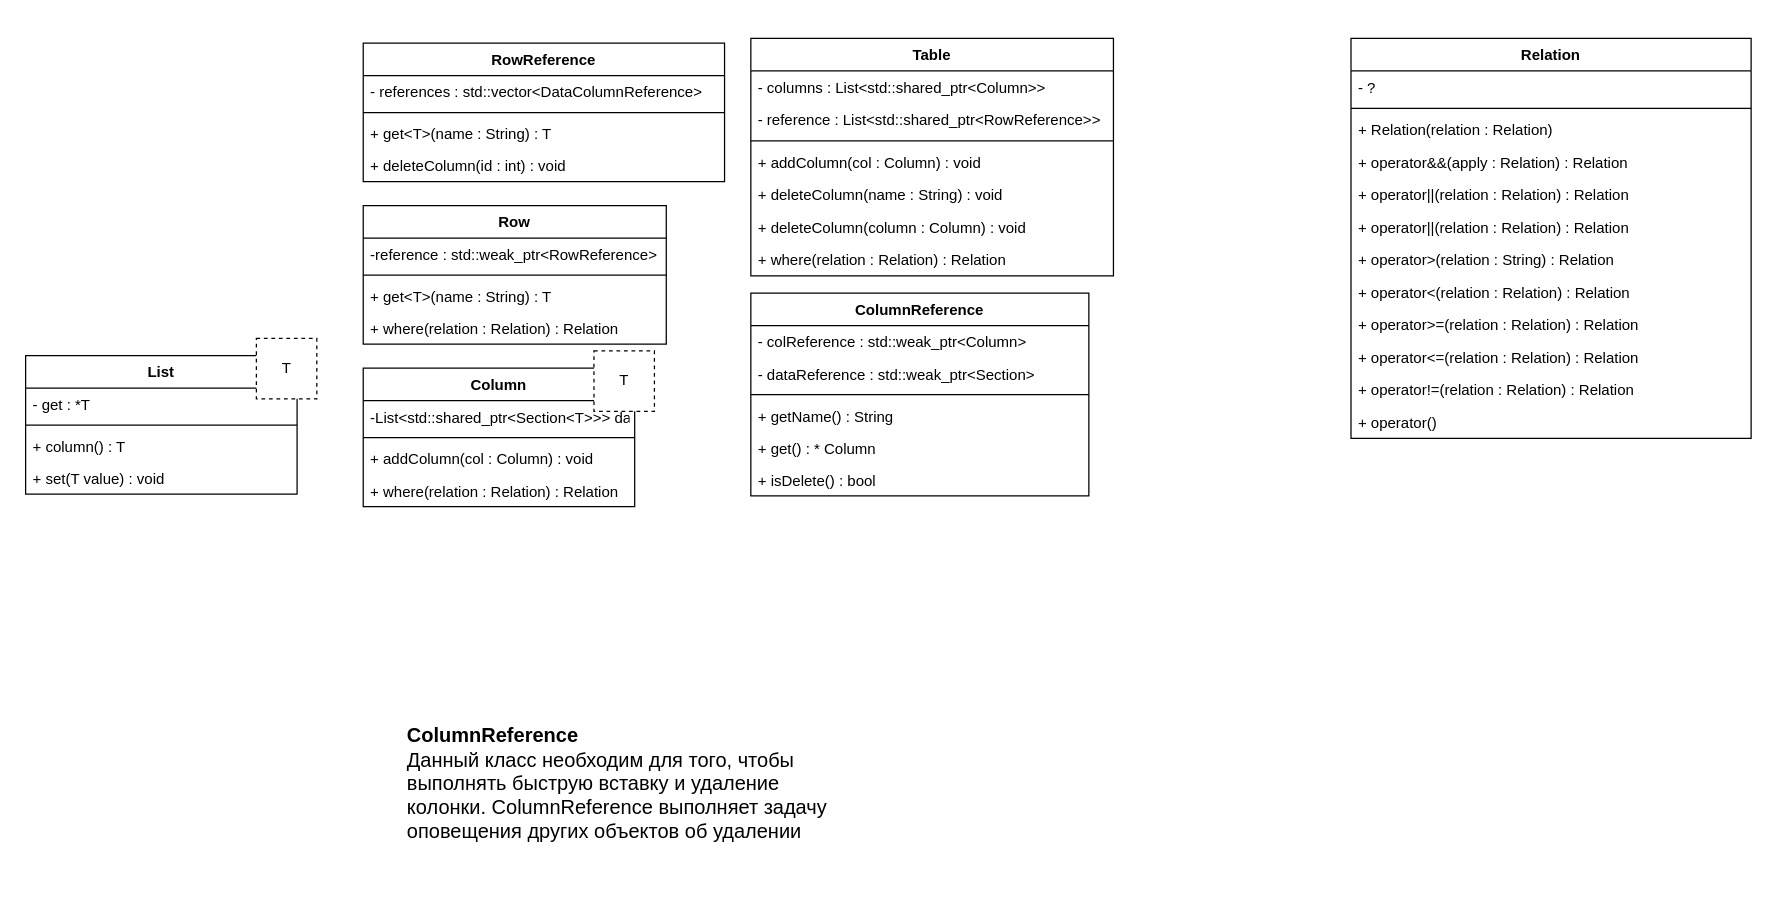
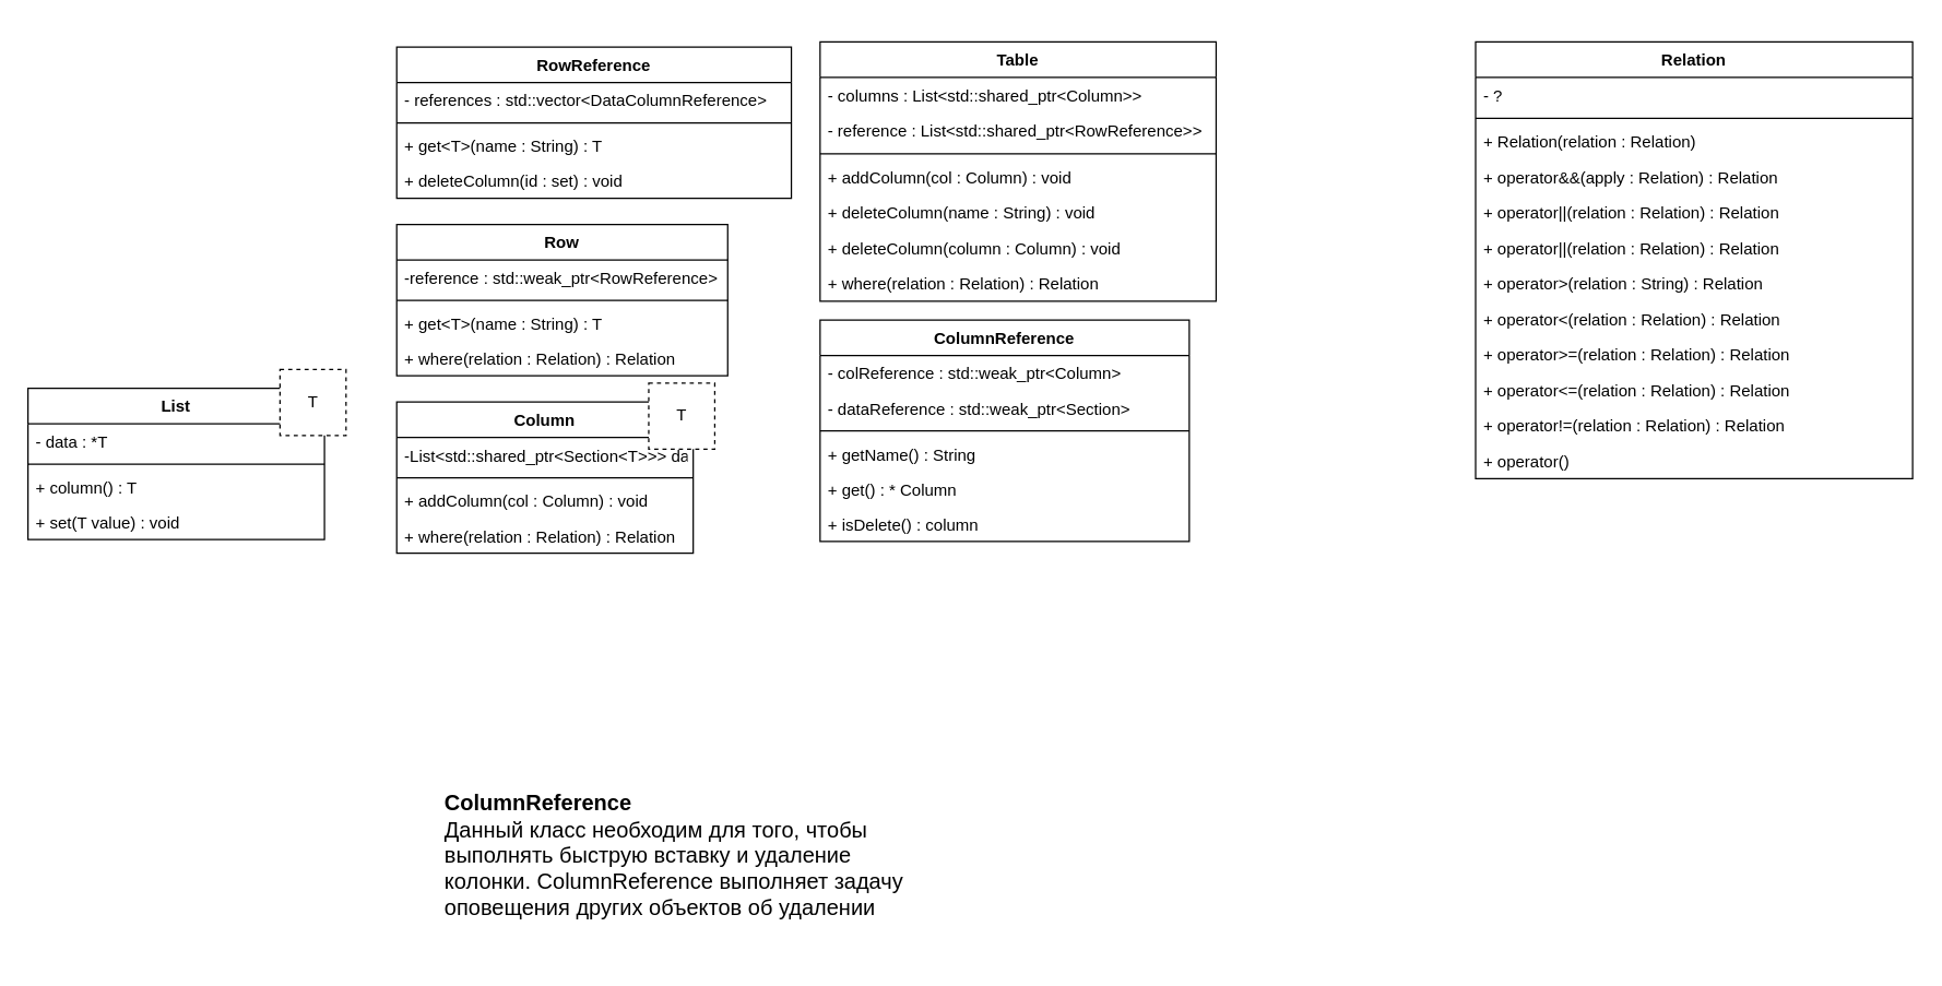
  <mxCell id="0" />
  <mxCell id="1" parent="0" />
  <mxCell id="2" value="" style="group" vertex="1" connectable="0" parent="1"><mxGeometry x="290" y="280" width="232.89" height="150" as="geometry" /></mxCell>
  <mxCell id="3" value="Column" style="swimlane;fontStyle=1;align=center;verticalAlign=top;childLayout=stackLayout;horizontal=1;startSize=26;horizontalStack=0;resizeParent=1;resizeParentMax=0;resizeLast=0;collapsible=1;marginBottom=0;" vertex="1" parent="2"><mxGeometry y="13.816" width="217.101" height="110.868" as="geometry" /></mxCell>
  <mxCell id="4" value="-List&lt;std::shared_ptr&lt;Section&lt;T&gt;&gt;&gt; data" style="text;strokeColor=none;fillColor=none;align=left;verticalAlign=top;spacingLeft=4;spacingRight=4;overflow=hidden;rotatable=0;points=[[0,0.5],[1,0.5]];portConstraint=eastwest;" vertex="1" parent="3"><mxGeometry y="26" width="217.101" height="25.658" as="geometry" /></mxCell>
  <mxCell id="5" value="" style="line;strokeWidth=1;fillColor=none;align=left;verticalAlign=middle;spacingTop=-1;spacingLeft=3;spacingRight=3;rotatable=0;labelPosition=right;points=[];portConstraint=eastwest;" vertex="1" parent="3"><mxGeometry y="51.658" width="217.101" height="7.895" as="geometry" /></mxCell>
  <mxCell id="6" value="+ addColumn(col : Column) : void" style="text;strokeColor=none;fillColor=none;align=left;verticalAlign=top;spacingLeft=4;spacingRight=4;overflow=hidden;rotatable=0;points=[[0,0.5],[1,0.5]];portConstraint=eastwest;" vertex="1" parent="3"><mxGeometry y="59.553" width="217.101" height="25.658" as="geometry" /></mxCell>
  <mxCell id="7" value="+ where(relation : Relation) : Relation" style="text;strokeColor=none;fillColor=none;align=left;verticalAlign=top;spacingLeft=4;spacingRight=4;overflow=hidden;rotatable=0;points=[[0,0.5],[1,0.5]];portConstraint=eastwest;" vertex="1" parent="3"><mxGeometry y="85.211" width="217.101" height="25.658" as="geometry" /></mxCell>
  <mxCell id="8" value="T" style="rounded=0;whiteSpace=wrap;html=1;dashed=1;" vertex="1" parent="2"><mxGeometry x="184.536" width="48.354" height="48.355" as="geometry" /></mxCell>
  <mxCell id="9" value="" style="group" vertex="1" connectable="0" parent="1"><mxGeometry x="290" y="150" width="260" height="150" as="geometry" /></mxCell>
  <mxCell id="10" value="Row" style="swimlane;fontStyle=1;align=center;verticalAlign=top;childLayout=stackLayout;horizontal=1;startSize=26;horizontalStack=0;resizeParent=1;resizeParentMax=0;resizeLast=0;collapsible=1;marginBottom=0;" vertex="1" parent="9"><mxGeometry y="13.816" width="242.373" height="110.868" as="geometry" /></mxCell>
  <mxCell id="11" value="-reference : std::weak_ptr&lt;RowReference&gt;" style="text;strokeColor=none;fillColor=none;align=left;verticalAlign=top;spacingLeft=4;spacingRight=4;overflow=hidden;rotatable=0;points=[[0,0.5],[1,0.5]];portConstraint=eastwest;" vertex="1" parent="10"><mxGeometry y="26" width="242.373" height="25.658" as="geometry" /></mxCell>
  <mxCell id="12" value="" style="line;strokeWidth=1;fillColor=none;align=left;verticalAlign=middle;spacingTop=-1;spacingLeft=3;spacingRight=3;rotatable=0;labelPosition=right;points=[];portConstraint=eastwest;" vertex="1" parent="10"><mxGeometry y="51.658" width="242.373" height="7.895" as="geometry" /></mxCell>
  <mxCell id="13" value="+ get&lt;T&gt;(name : String) : T" style="text;strokeColor=none;fillColor=none;align=left;verticalAlign=top;spacingLeft=4;spacingRight=4;overflow=hidden;rotatable=0;points=[[0,0.5],[1,0.5]];portConstraint=eastwest;" vertex="1" parent="10"><mxGeometry y="59.553" width="242.373" height="25.658" as="geometry" /></mxCell>
  <mxCell id="14" value="+ where(relation : Relation) : Relation" style="text;strokeColor=none;fillColor=none;align=left;verticalAlign=top;spacingLeft=4;spacingRight=4;overflow=hidden;rotatable=0;points=[[0,0.5],[1,0.5]];portConstraint=eastwest;" vertex="1" parent="10"><mxGeometry y="85.211" width="242.373" height="25.658" as="geometry" /></mxCell>
  <mxCell id="15" value="" style="group" vertex="1" connectable="0" parent="1"><mxGeometry x="290" y="20" width="310" height="150" as="geometry" /></mxCell>
  <mxCell id="16" value="RowReference" style="swimlane;fontStyle=1;align=center;verticalAlign=top;childLayout=stackLayout;horizontal=1;startSize=26;horizontalStack=0;resizeParent=1;resizeParentMax=0;resizeLast=0;collapsible=1;marginBottom=0;" vertex="1" parent="15"><mxGeometry y="13.816" width="288.983" height="110.868" as="geometry" /></mxCell>
  <mxCell id="17" value="- references : std::vector&lt;DataColumnReference&gt;" style="text;strokeColor=none;fillColor=none;align=left;verticalAlign=top;spacingLeft=4;spacingRight=4;overflow=hidden;rotatable=0;points=[[0,0.5],[1,0.5]];portConstraint=eastwest;" vertex="1" parent="16"><mxGeometry y="26" width="288.983" height="25.658" as="geometry" /></mxCell>
  <mxCell id="18" value="" style="line;strokeWidth=1;fillColor=none;align=left;verticalAlign=middle;spacingTop=-1;spacingLeft=3;spacingRight=3;rotatable=0;labelPosition=right;points=[];portConstraint=eastwest;" vertex="1" parent="16"><mxGeometry y="51.658" width="288.983" height="7.895" as="geometry" /></mxCell>
  <mxCell id="19" value="+ get&lt;T&gt;(name : String) : T" style="text;strokeColor=none;fillColor=none;align=left;verticalAlign=top;spacingLeft=4;spacingRight=4;overflow=hidden;rotatable=0;points=[[0,0.5],[1,0.5]];portConstraint=eastwest;" vertex="1" parent="16"><mxGeometry y="59.553" width="288.983" height="25.658" as="geometry" /></mxCell>
- <mxCell id="20" value="+ deleteColumn(id : int) : void" style="text;strokeColor=none;fillColor=none;align=left;verticalAlign=top;spacingLeft=4;spacingRight=4;overflow=hidden;rotatable=0;points=[[0,0.5],[1,0.5]];portConstraint=eastwest;" vertex="1" parent="16"><mxGeometry y="85.211" width="288.983" height="25.658" as="geometry" /></mxCell>
+ <mxCell id="20" value="+ deleteColumn(id : set) : void" style="text;strokeColor=none;fillColor=none;align=left;verticalAlign=top;spacingLeft=4;spacingRight=4;overflow=hidden;rotatable=0;points=[[0,0.5],[1,0.5]];portConstraint=eastwest;" vertex="1" parent="16"><mxGeometry y="85.211" width="288.983" height="25.658" as="geometry" /></mxCell>
  <mxCell id="21" value="" style="group" vertex="1" connectable="0" parent="1"><mxGeometry x="600" y="220" width="290" height="150" as="geometry" /></mxCell>
  <mxCell id="22" value="ColumnReference" style="swimlane;fontStyle=1;align=center;verticalAlign=top;childLayout=stackLayout;horizontal=1;startSize=26;horizontalStack=0;resizeParent=1;resizeParentMax=0;resizeLast=0;collapsible=1;marginBottom=0;" vertex="1" parent="21"><mxGeometry y="13.816" width="270.339" height="162.184" as="geometry" /></mxCell>
  <mxCell id="23" value="- colReference : std::weak_ptr&lt;Column&gt;" style="text;strokeColor=none;fillColor=none;align=left;verticalAlign=top;spacingLeft=4;spacingRight=4;overflow=hidden;rotatable=0;points=[[0,0.5],[1,0.5]];portConstraint=eastwest;" vertex="1" parent="22"><mxGeometry y="26" width="270.339" height="25.658" as="geometry" /></mxCell>
  <mxCell id="24" value="- dataReference : std::weak_ptr&lt;Section&gt;" style="text;strokeColor=none;fillColor=none;align=left;verticalAlign=top;spacingLeft=4;spacingRight=4;overflow=hidden;rotatable=0;points=[[0,0.5],[1,0.5]];portConstraint=eastwest;" vertex="1" parent="22"><mxGeometry y="51.658" width="270.339" height="25.658" as="geometry" /></mxCell>
  <mxCell id="25" value="" style="line;strokeWidth=1;fillColor=none;align=left;verticalAlign=middle;spacingTop=-1;spacingLeft=3;spacingRight=3;rotatable=0;labelPosition=right;points=[];portConstraint=eastwest;" vertex="1" parent="22"><mxGeometry y="77.316" width="270.339" height="7.895" as="geometry" /></mxCell>
  <mxCell id="26" value="+ getName() : String" style="text;strokeColor=none;fillColor=none;align=left;verticalAlign=top;spacingLeft=4;spacingRight=4;overflow=hidden;rotatable=0;points=[[0,0.5],[1,0.5]];portConstraint=eastwest;" vertex="1" parent="22"><mxGeometry y="85.211" width="270.339" height="25.658" as="geometry" /></mxCell>
  <mxCell id="27" value="+ get() : * Column" style="text;strokeColor=none;fillColor=none;align=left;verticalAlign=top;spacingLeft=4;spacingRight=4;overflow=hidden;rotatable=0;points=[[0,0.5],[1,0.5]];portConstraint=eastwest;" vertex="1" parent="22"><mxGeometry y="110.868" width="270.339" height="25.658" as="geometry" /></mxCell>
- <mxCell id="28" value="+ isDelete() : bool" style="text;strokeColor=none;fillColor=none;align=left;verticalAlign=top;spacingLeft=4;spacingRight=4;overflow=hidden;rotatable=0;points=[[0,0.5],[1,0.5]];portConstraint=eastwest;" vertex="1" parent="22"><mxGeometry y="136.526" width="270.339" height="25.658" as="geometry" /></mxCell>
+ <mxCell id="28" value="+ isDelete() : column" style="text;strokeColor=none;fillColor=none;align=left;verticalAlign=top;spacingLeft=4;spacingRight=4;overflow=hidden;rotatable=0;points=[[0,0.5],[1,0.5]];portConstraint=eastwest;" vertex="1" parent="22"><mxGeometry y="136.526" width="270.339" height="25.658" as="geometry" /></mxCell>
  <mxCell id="29" value="Table" style="swimlane;fontStyle=1;align=center;verticalAlign=top;childLayout=stackLayout;horizontal=1;startSize=26;horizontalStack=0;resizeParent=1;resizeParentMax=0;resizeLast=0;collapsible=1;marginBottom=0;" vertex="1" parent="1"><mxGeometry x="600" y="30" width="290" height="190" as="geometry" /></mxCell>
  <mxCell id="30" value="- columns : List&lt;std::shared_ptr&lt;Column&gt;&gt;" style="text;strokeColor=none;fillColor=none;align=left;verticalAlign=top;spacingLeft=4;spacingRight=4;overflow=hidden;rotatable=0;points=[[0,0.5],[1,0.5]];portConstraint=eastwest;" vertex="1" parent="29"><mxGeometry y="26" width="290" height="26" as="geometry" /></mxCell>
  <mxCell id="31" value="- reference : List&lt;std::shared_ptr&lt;RowReference&gt;&gt;" style="text;strokeColor=none;fillColor=none;align=left;verticalAlign=top;spacingLeft=4;spacingRight=4;overflow=hidden;rotatable=0;points=[[0,0.5],[1,0.5]];portConstraint=eastwest;" vertex="1" parent="29"><mxGeometry y="52" width="290" height="26" as="geometry" /></mxCell>
  <mxCell id="32" value="" style="line;strokeWidth=1;fillColor=none;align=left;verticalAlign=middle;spacingTop=-1;spacingLeft=3;spacingRight=3;rotatable=0;labelPosition=right;points=[];portConstraint=eastwest;" vertex="1" parent="29"><mxGeometry y="78" width="290" height="8" as="geometry" /></mxCell>
  <mxCell id="33" value="+ addColumn(col : Column) : void" style="text;strokeColor=none;fillColor=none;align=left;verticalAlign=top;spacingLeft=4;spacingRight=4;overflow=hidden;rotatable=0;points=[[0,0.5],[1,0.5]];portConstraint=eastwest;" vertex="1" parent="29"><mxGeometry y="86" width="290" height="26" as="geometry" /></mxCell>
  <mxCell id="34" value="+ deleteColumn(name : String) : void" style="text;strokeColor=none;fillColor=none;align=left;verticalAlign=top;spacingLeft=4;spacingRight=4;overflow=hidden;rotatable=0;points=[[0,0.5],[1,0.5]];portConstraint=eastwest;" vertex="1" parent="29"><mxGeometry y="112" width="290" height="26" as="geometry" /></mxCell>
  <mxCell id="35" value="+ deleteColumn(column : Column) : void" style="text;strokeColor=none;fillColor=none;align=left;verticalAlign=top;spacingLeft=4;spacingRight=4;overflow=hidden;rotatable=0;points=[[0,0.5],[1,0.5]];portConstraint=eastwest;" vertex="1" parent="29"><mxGeometry y="138" width="290" height="26" as="geometry" /></mxCell>
  <mxCell id="36" value="+ where(relation : Relation) : Relation" style="text;strokeColor=none;fillColor=none;align=left;verticalAlign=top;spacingLeft=4;spacingRight=4;overflow=hidden;rotatable=0;points=[[0,0.5],[1,0.5]];portConstraint=eastwest;" vertex="1" parent="29"><mxGeometry y="164" width="290" height="26" as="geometry" /></mxCell>
  <mxCell id="37" value="&lt;div style=&quot;text-align: justify&quot;&gt;&lt;span&gt;&lt;b&gt;&lt;font style=&quot;font-size: 16px&quot;&gt;ColumnReference&lt;/font&gt;&lt;/b&gt;&lt;/span&gt;&lt;/div&gt;&lt;div style=&quot;text-align: justify&quot;&gt;&lt;span style=&quot;font-size: 16px&quot;&gt;Данный класс необходим для того, чтобы&amp;nbsp;&lt;/span&gt;&lt;/div&gt;&lt;div style=&quot;text-align: justify&quot;&gt;&lt;span style=&quot;font-size: 16px&quot;&gt;выполнять быструю вставку и удаление&amp;nbsp;&lt;/span&gt;&lt;/div&gt;&lt;div style=&quot;text-align: justify&quot;&gt;&lt;span style=&quot;font-size: 16px&quot;&gt;колонки. ColumnReference выполняет задачу&amp;nbsp;&lt;/span&gt;&lt;/div&gt;&lt;div style=&quot;text-align: justify&quot;&gt;&lt;span style=&quot;font-size: 16px&quot;&gt;оповещения других объектов об удалении&amp;nbsp;&amp;nbsp;&lt;/span&gt;&lt;/div&gt;&lt;div style=&quot;text-align: justify&quot;&gt;&lt;span style=&quot;font-size: 16px&quot;&gt;&lt;br&gt;&lt;/span&gt;&lt;/div&gt;&lt;div style=&quot;text-align: justify&quot;&gt;&lt;span style=&quot;font-size: 16px&quot;&gt;&lt;br&gt;&lt;/span&gt;&lt;/div&gt;&lt;div style=&quot;text-align: justify&quot;&gt;&lt;/div&gt;" style="text;html=1;align=center;verticalAlign=middle;resizable=0;points=[];autosize=1;" vertex="1" parent="1"><mxGeometry x="315" y="590" width="360" height="110" as="geometry" /></mxCell>
  <mxCell id="38" value="" style="group" vertex="1" connectable="0" parent="1"><mxGeometry x="20" y="270" width="232.89" height="150" as="geometry" /></mxCell>
  <mxCell id="39" value="List" style="swimlane;fontStyle=1;align=center;verticalAlign=top;childLayout=stackLayout;horizontal=1;startSize=26;horizontalStack=0;resizeParent=1;resizeParentMax=0;resizeLast=0;collapsible=1;marginBottom=0;" vertex="1" parent="38"><mxGeometry y="13.816" width="217.101" height="110.868" as="geometry" /></mxCell>
- <mxCell id="40" value="- get : *T" style="text;strokeColor=none;fillColor=none;align=left;verticalAlign=top;spacingLeft=4;spacingRight=4;overflow=hidden;rotatable=0;points=[[0,0.5],[1,0.5]];portConstraint=eastwest;" vertex="1" parent="39"><mxGeometry y="26" width="217.101" height="25.658" as="geometry" /></mxCell>
+ <mxCell id="40" value="- data : *T" style="text;strokeColor=none;fillColor=none;align=left;verticalAlign=top;spacingLeft=4;spacingRight=4;overflow=hidden;rotatable=0;points=[[0,0.5],[1,0.5]];portConstraint=eastwest;" vertex="1" parent="39"><mxGeometry y="26" width="217.101" height="25.658" as="geometry" /></mxCell>
  <mxCell id="41" value="" style="line;strokeWidth=1;fillColor=none;align=left;verticalAlign=middle;spacingTop=-1;spacingLeft=3;spacingRight=3;rotatable=0;labelPosition=right;points=[];portConstraint=eastwest;" vertex="1" parent="39"><mxGeometry y="51.658" width="217.101" height="7.895" as="geometry" /></mxCell>
  <mxCell id="42" value="+ column() : T" style="text;strokeColor=none;fillColor=none;align=left;verticalAlign=top;spacingLeft=4;spacingRight=4;overflow=hidden;rotatable=0;points=[[0,0.5],[1,0.5]];portConstraint=eastwest;" vertex="1" parent="39"><mxGeometry y="59.553" width="217.101" height="25.658" as="geometry" /></mxCell>
  <mxCell id="43" value="+ set(T value) : void" style="text;strokeColor=none;fillColor=none;align=left;verticalAlign=top;spacingLeft=4;spacingRight=4;overflow=hidden;rotatable=0;points=[[0,0.5],[1,0.5]];portConstraint=eastwest;" vertex="1" parent="39"><mxGeometry y="85.211" width="217.101" height="25.658" as="geometry" /></mxCell>
  <mxCell id="44" value="T" style="rounded=0;whiteSpace=wrap;html=1;dashed=1;" vertex="1" parent="38"><mxGeometry x="184.536" width="48.354" height="48.355" as="geometry" /></mxCell>
  <mxCell id="45" value="Relation" style="swimlane;fontStyle=1;align=center;verticalAlign=top;childLayout=stackLayout;horizontal=1;startSize=26;horizontalStack=0;resizeParent=1;resizeParentMax=0;resizeLast=0;collapsible=1;marginBottom=0;" vertex="1" parent="1"><mxGeometry x="1080" y="30" width="320" height="320" as="geometry" /></mxCell>
  <mxCell id="46" value="- ?" style="text;strokeColor=none;fillColor=none;align=left;verticalAlign=top;spacingLeft=4;spacingRight=4;overflow=hidden;rotatable=0;points=[[0,0.5],[1,0.5]];portConstraint=eastwest;" vertex="1" parent="45"><mxGeometry y="26" width="320" height="26" as="geometry" /></mxCell>
  <mxCell id="47" value="" style="line;strokeWidth=1;fillColor=none;align=left;verticalAlign=middle;spacingTop=-1;spacingLeft=3;spacingRight=3;rotatable=0;labelPosition=right;points=[];portConstraint=eastwest;" vertex="1" parent="45"><mxGeometry y="52" width="320" height="8" as="geometry" /></mxCell>
  <mxCell id="48" value="+ Relation(relation : Relation)" style="text;strokeColor=none;fillColor=none;align=left;verticalAlign=top;spacingLeft=4;spacingRight=4;overflow=hidden;rotatable=0;points=[[0,0.5],[1,0.5]];portConstraint=eastwest;" vertex="1" parent="45"><mxGeometry y="60" width="320" height="26" as="geometry" /></mxCell>
  <mxCell id="49" value="+ operator&amp;&amp;(apply : Relation) : Relation" style="text;strokeColor=none;fillColor=none;align=left;verticalAlign=top;spacingLeft=4;spacingRight=4;overflow=hidden;rotatable=0;points=[[0,0.5],[1,0.5]];portConstraint=eastwest;" vertex="1" parent="45"><mxGeometry y="86" width="320" height="26" as="geometry" /></mxCell>
  <mxCell id="50" value="+ operator||(relation : Relation) : Relation" style="text;strokeColor=none;fillColor=none;align=left;verticalAlign=top;spacingLeft=4;spacingRight=4;overflow=hidden;rotatable=0;points=[[0,0.5],[1,0.5]];portConstraint=eastwest;" vertex="1" parent="45"><mxGeometry y="112" width="320" height="26" as="geometry" /></mxCell>
  <mxCell id="51" value="+ operator||(relation : Relation) : Relation" style="text;strokeColor=none;fillColor=none;align=left;verticalAlign=top;spacingLeft=4;spacingRight=4;overflow=hidden;rotatable=0;points=[[0,0.5],[1,0.5]];portConstraint=eastwest;" vertex="1" parent="45"><mxGeometry y="138" width="320" height="26" as="geometry" /></mxCell>
  <mxCell id="52" value="+ operator&gt;(relation : String) : Relation" style="text;strokeColor=none;fillColor=none;align=left;verticalAlign=top;spacingLeft=4;spacingRight=4;overflow=hidden;rotatable=0;points=[[0,0.5],[1,0.5]];portConstraint=eastwest;" vertex="1" parent="45"><mxGeometry y="164" width="320" height="26" as="geometry" /></mxCell>
  <mxCell id="53" value="+ operator&lt;(relation : Relation) : Relation" style="text;strokeColor=none;fillColor=none;align=left;verticalAlign=top;spacingLeft=4;spacingRight=4;overflow=hidden;rotatable=0;points=[[0,0.5],[1,0.5]];portConstraint=eastwest;" vertex="1" parent="45"><mxGeometry y="190" width="320" height="26" as="geometry" /></mxCell>
  <mxCell id="54" value="+ operator&gt;=(relation : Relation) : Relation" style="text;strokeColor=none;fillColor=none;align=left;verticalAlign=top;spacingLeft=4;spacingRight=4;overflow=hidden;rotatable=0;points=[[0,0.5],[1,0.5]];portConstraint=eastwest;" vertex="1" parent="45"><mxGeometry y="216" width="320" height="26" as="geometry" /></mxCell>
  <mxCell id="55" value="+ operator&lt;=(relation : Relation) : Relation" style="text;strokeColor=none;fillColor=none;align=left;verticalAlign=top;spacingLeft=4;spacingRight=4;overflow=hidden;rotatable=0;points=[[0,0.5],[1,0.5]];portConstraint=eastwest;" vertex="1" parent="45"><mxGeometry y="242" width="320" height="26" as="geometry" /></mxCell>
  <mxCell id="56" value="+ operator!=(relation : Relation) : Relation" style="text;strokeColor=none;fillColor=none;align=left;verticalAlign=top;spacingLeft=4;spacingRight=4;overflow=hidden;rotatable=0;points=[[0,0.5],[1,0.5]];portConstraint=eastwest;" vertex="1" parent="45"><mxGeometry y="268" width="320" height="26" as="geometry" /></mxCell>
  <mxCell id="57" value="+ operator()" style="text;strokeColor=none;fillColor=none;align=left;verticalAlign=top;spacingLeft=4;spacingRight=4;overflow=hidden;rotatable=0;points=[[0,0.5],[1,0.5]];portConstraint=eastwest;" vertex="1" parent="45"><mxGeometry y="294" width="320" height="26" as="geometry" /></mxCell>
